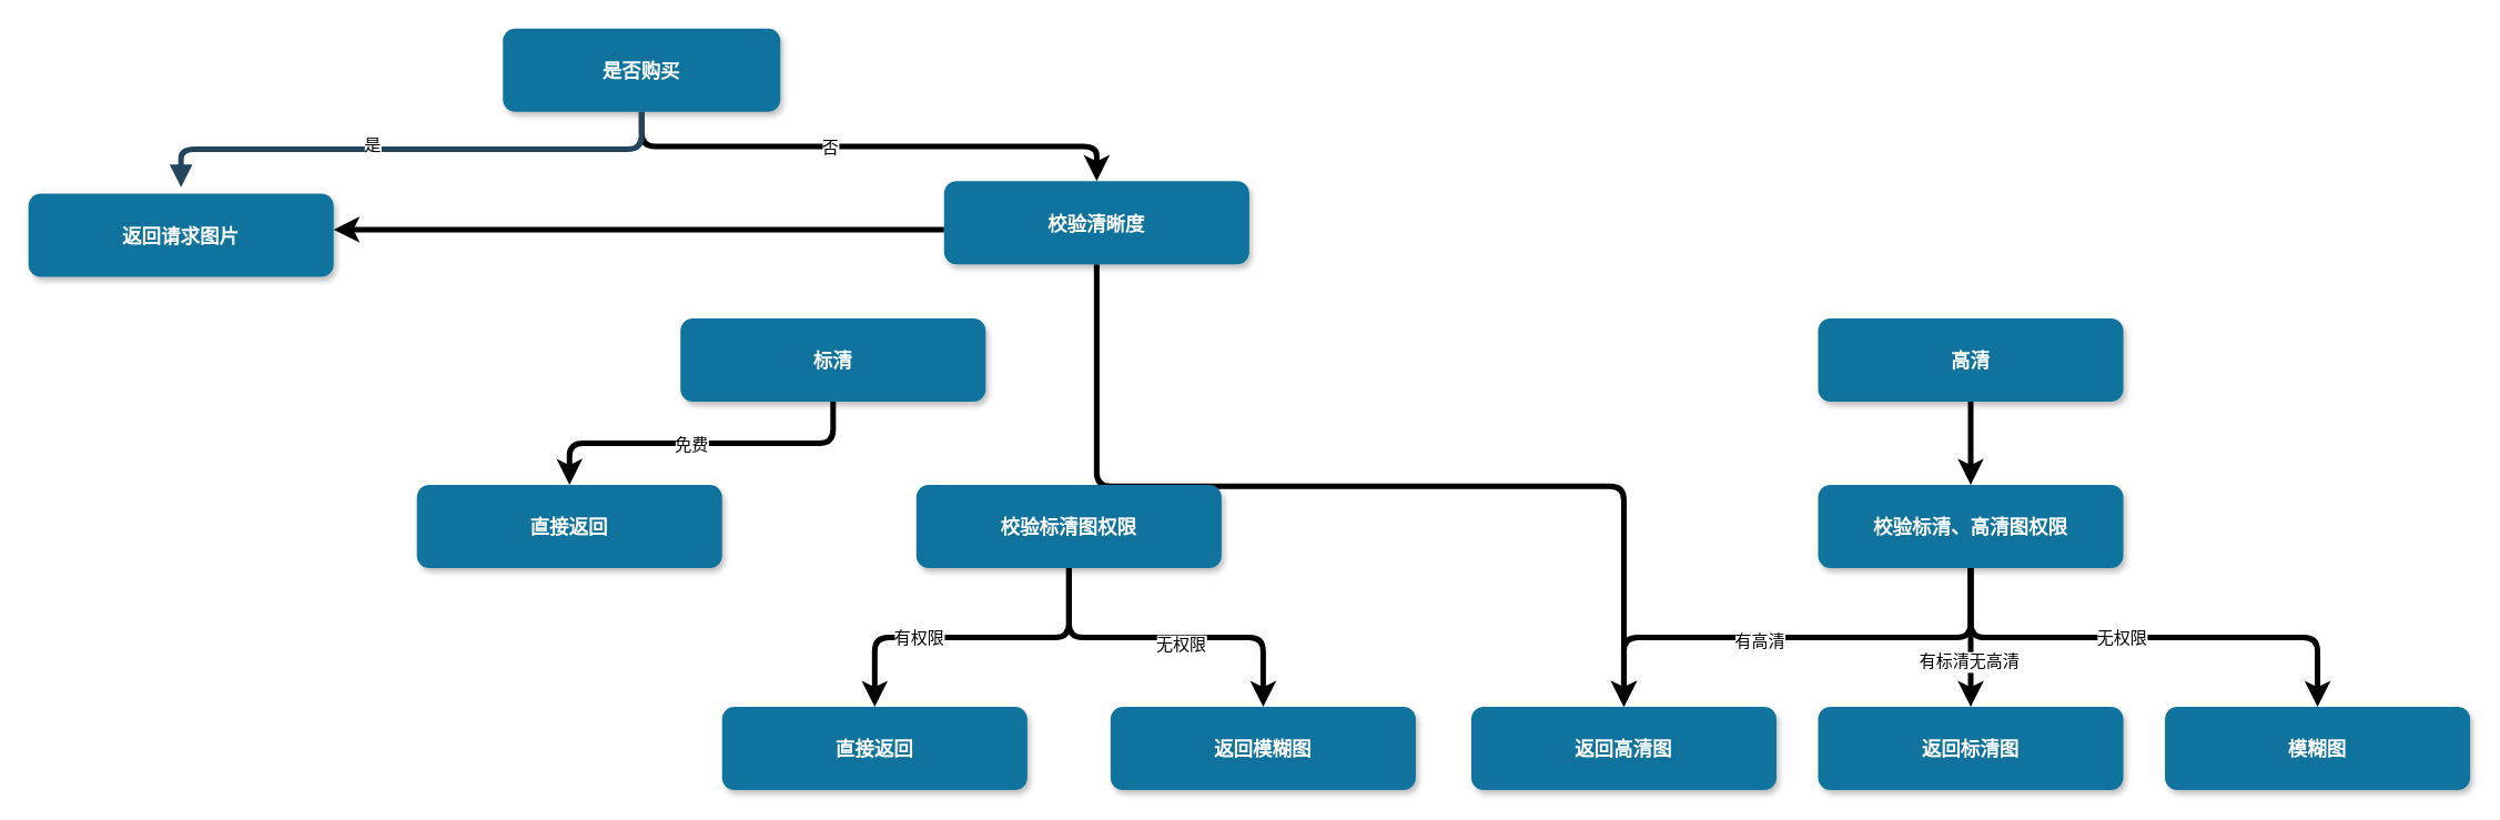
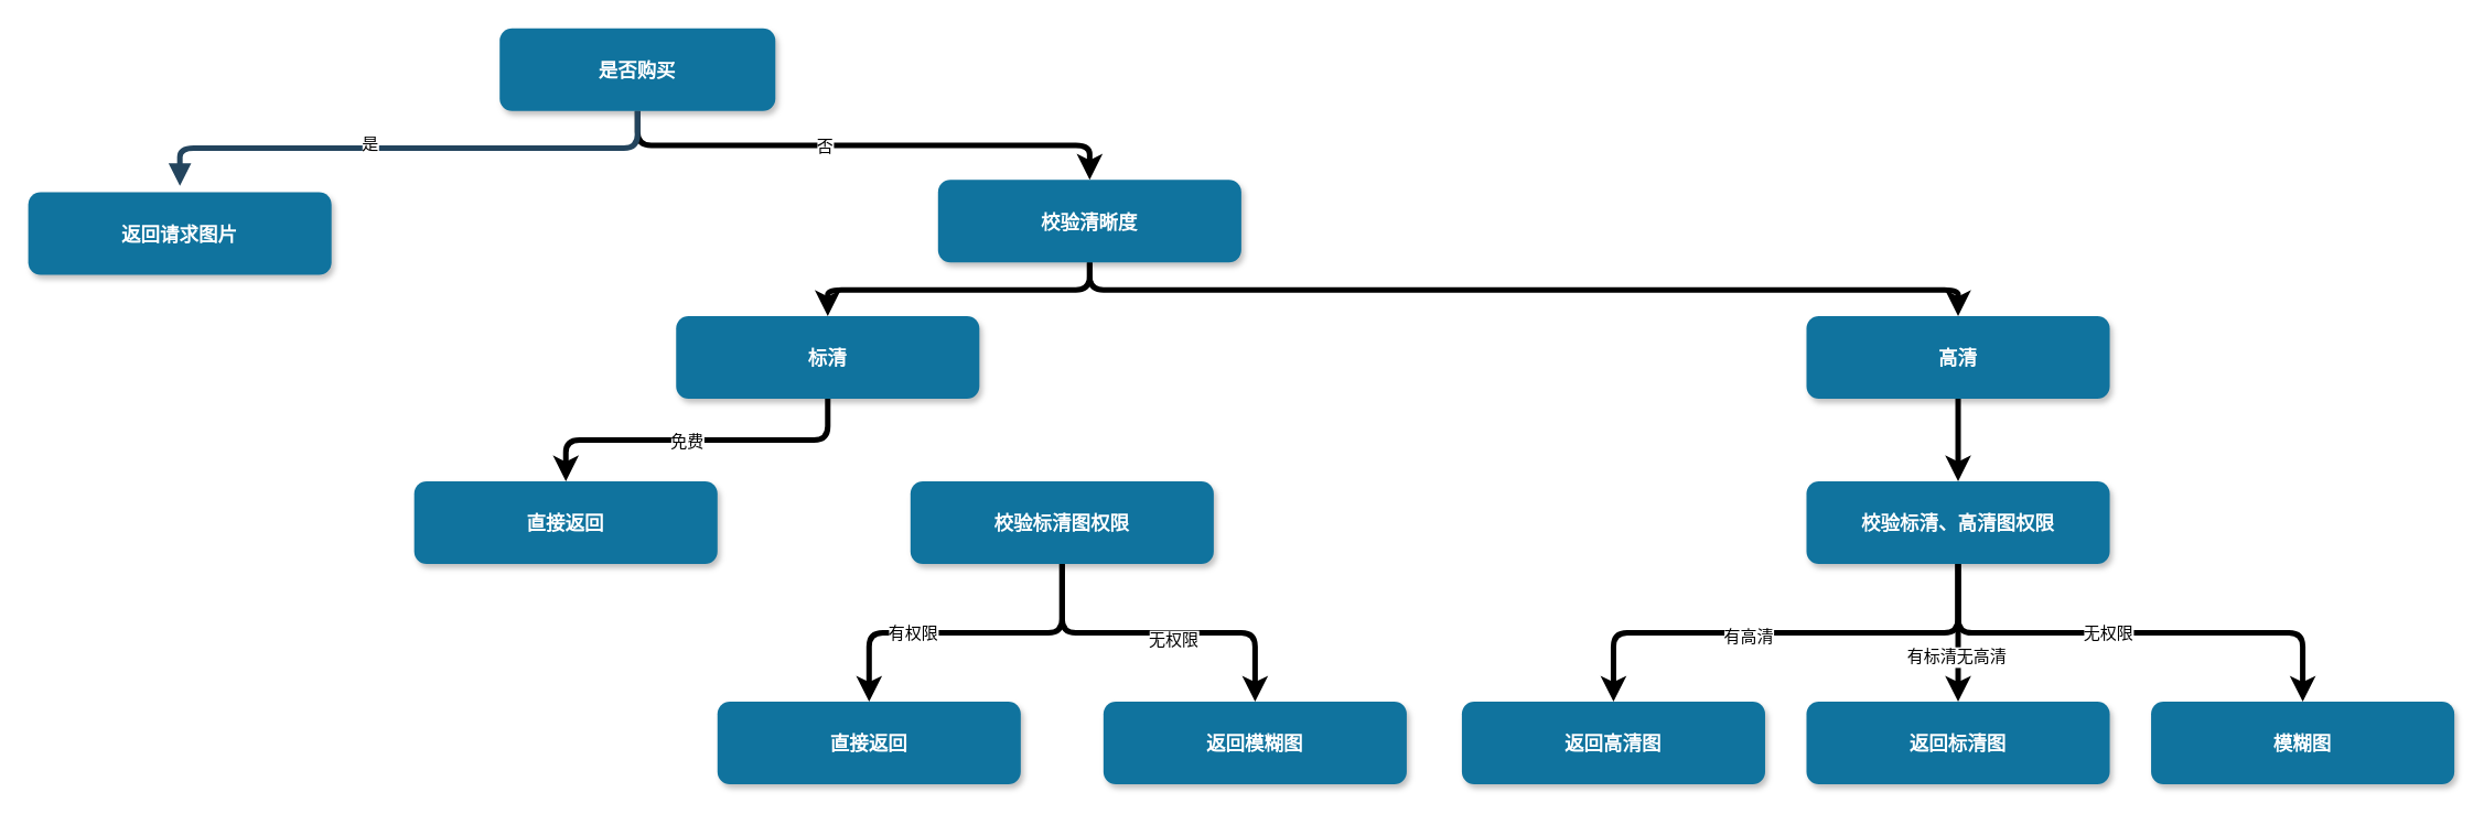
  <mxCell id="0" />
  <mxCell id="1" parent="0" />
  <mxCell id="2" style="edgeStyle=elbowEdgeStyle;rounded=1;orthogonalLoop=1;jettySize=auto;html=1;strokeWidth=4;elbow=vertical;" parent="1" source="4" target="9" edge="1"><mxGeometry relative="1" as="geometry" /></mxCell>
  <mxCell id="3" value="否" style="text;html=1;resizable=0;points=[];align=center;verticalAlign=middle;labelBackgroundColor=#ffffff;" parent="2" vertex="1" connectable="0"><mxGeometry x="-0.153" relative="1" as="geometry"><mxPoint as="offset" /></mxGeometry></mxCell>
  <mxCell id="4" value="是否购买" style="rounded=1;fillColor=#10739E;strokeColor=none;shadow=1;gradientColor=none;fontStyle=1;fontColor=#FFFFFF;fontSize=14;" parent="1" vertex="1"><mxGeometry x="362" y="20" width="200" height="60" as="geometry" /></mxCell>
  <mxCell id="5" value="" style="edgeStyle=elbowEdgeStyle;elbow=vertical;strokeWidth=4;endArrow=block;endFill=1;fontStyle=1;strokeColor=#23445D;" parent="1" source="4" edge="1"><mxGeometry x="-308" y="131" width="100" height="100" as="geometry"><mxPoint x="-288" y="80" as="sourcePoint" /><mxPoint x="130" y="134.5" as="targetPoint" /></mxGeometry></mxCell>
  <mxCell id="6" value="是" style="text;html=1;resizable=0;points=[];align=center;verticalAlign=middle;labelBackgroundColor=#ffffff;" parent="5" vertex="1" connectable="0"><mxGeometry relative="1" as="geometry"><mxPoint x="-29" y="-3" as="offset" /></mxGeometry></mxCell>
- <mxCell id="7" style="edgeStyle=elbowEdgeStyle;rounded=1;orthogonalLoop=1;jettySize=auto;elbow=vertical;html=1;strokeWidth=4;" parent="1" source="9" target="10" edge="1"><mxGeometry relative="1" as="geometry" /></mxCell>
- <mxCell id="8" style="edgeStyle=elbowEdgeStyle;rounded=1;orthogonalLoop=1;jettySize=auto;elbow=vertical;html=1;strokeWidth=4;" parent="1" source="9" target="32" edge="1"><mxGeometry relative="1" as="geometry" /></mxCell>
+ <mxCell id="7" style="edgeStyle=elbowEdgeStyle;rounded=1;orthogonalLoop=1;jettySize=auto;elbow=vertical;html=1;entryX=0.5;entryY=0;entryDx=0;entryDy=0;strokeWidth=4;" parent="1" source="9" target="12" edge="1"><mxGeometry relative="1" as="geometry" /></mxCell>
+ <mxCell id="8" style="edgeStyle=elbowEdgeStyle;rounded=1;orthogonalLoop=1;jettySize=auto;elbow=vertical;html=1;strokeWidth=4;" parent="1" source="9" target="15" edge="1"><mxGeometry relative="1" as="geometry" /></mxCell>
  <mxCell id="9" value="校验清晰度" style="rounded=1;fillColor=#10739E;strokeColor=none;shadow=1;gradientColor=none;fontStyle=1;fontColor=#FFFFFF;fontSize=14;" parent="1" vertex="1"><mxGeometry x="680" y="130" width="220" height="60" as="geometry" /></mxCell>
  <mxCell id="10" value="返回请求图片" style="rounded=1;fillColor=#10739E;strokeColor=none;shadow=1;gradientColor=none;fontStyle=1;fontColor=#FFFFFF;fontSize=14;" parent="1" vertex="1"><mxGeometry y="139" width="220" height="60" as="geometry" x="20" /></mxCell>
  <mxCell id="11" style="edgeStyle=elbowEdgeStyle;rounded=1;orthogonalLoop=1;jettySize=auto;elbow=vertical;html=1;strokeWidth=4;" parent="1" source="12" target="30" edge="1"><mxGeometry relative="1" as="geometry" /></mxCell>
  <mxCell id="12" value="高清" style="rounded=1;fillColor=#10739E;strokeColor=none;shadow=1;gradientColor=none;fontStyle=1;fontColor=#FFFFFF;fontSize=14;" parent="1" vertex="1"><mxGeometry x="1310" y="229" width="220" height="60" as="geometry" /></mxCell>
  <mxCell id="13" style="edgeStyle=elbowEdgeStyle;rounded=1;orthogonalLoop=1;jettySize=auto;elbow=vertical;html=1;strokeWidth=4;" parent="1" source="15" target="16" edge="1"><mxGeometry relative="1" as="geometry" /></mxCell>
  <mxCell id="14" value="免费" style="text;html=1;resizable=0;points=[];align=center;verticalAlign=middle;labelBackgroundColor=#ffffff;" parent="13" vertex="1" connectable="0"><mxGeometry y="12" relative="1" as="geometry"><mxPoint x="-8" y="-11" as="offset" /></mxGeometry></mxCell>
  <mxCell id="15" value="标清" style="rounded=1;fillColor=#10739E;strokeColor=none;shadow=1;gradientColor=none;fontStyle=1;fontColor=#FFFFFF;fontSize=14;" parent="1" vertex="1"><mxGeometry x="490" y="229" width="220" height="60" as="geometry" /></mxCell>
  <mxCell id="16" value="直接返回" style="rounded=1;fillColor=#10739E;strokeColor=none;shadow=1;gradientColor=none;fontStyle=1;fontColor=#FFFFFF;fontSize=14;" parent="1" vertex="1"><mxGeometry x="300" y="349" width="220" height="60" as="geometry" /></mxCell>
  <mxCell id="17" style="edgeStyle=elbowEdgeStyle;rounded=1;orthogonalLoop=1;jettySize=auto;elbow=vertical;html=1;entryX=0.5;entryY=0;entryDx=0;entryDy=0;strokeWidth=4;" parent="1" source="21" target="22" edge="1"><mxGeometry relative="1" as="geometry" /></mxCell>
  <mxCell id="18" value="有权限" style="text;html=1;resizable=0;points=[];align=center;verticalAlign=middle;labelBackgroundColor=#ffffff;" parent="17" vertex="1" connectable="0"><mxGeometry x="0.325" relative="1" as="geometry"><mxPoint as="offset" /></mxGeometry></mxCell>
  <mxCell id="19" style="edgeStyle=elbowEdgeStyle;rounded=1;orthogonalLoop=1;jettySize=auto;elbow=vertical;html=1;strokeWidth=4;" parent="1" source="21" target="23" edge="1"><mxGeometry relative="1" as="geometry" /></mxCell>
  <mxCell id="20" value="无权限" style="text;html=1;resizable=0;points=[];align=center;verticalAlign=middle;labelBackgroundColor=#ffffff;" parent="19" vertex="1" connectable="0"><mxGeometry x="0.083" y="-5" relative="1" as="geometry"><mxPoint as="offset" /></mxGeometry></mxCell>
  <mxCell id="21" value="校验标清图权限" style="rounded=1;fillColor=#10739E;strokeColor=none;shadow=1;gradientColor=none;fontStyle=1;fontColor=#FFFFFF;fontSize=14;" parent="1" vertex="1"><mxGeometry x="660" y="349" width="220" height="60" as="geometry" /></mxCell>
  <mxCell id="22" value="直接返回" style="rounded=1;fillColor=#10739E;strokeColor=none;shadow=1;gradientColor=none;fontStyle=1;fontColor=#FFFFFF;fontSize=14;" parent="1" vertex="1"><mxGeometry x="520" y="509" width="220" height="60" as="geometry" /></mxCell>
  <mxCell id="23" value="返回模糊图" style="rounded=1;fillColor=#10739E;strokeColor=none;shadow=1;gradientColor=none;fontStyle=1;fontColor=#FFFFFF;fontSize=14;" parent="1" vertex="1"><mxGeometry x="800" y="509" width="220" height="60" as="geometry" /></mxCell>
  <mxCell id="24" style="edgeStyle=elbowEdgeStyle;rounded=1;orthogonalLoop=1;jettySize=auto;elbow=vertical;html=1;strokeWidth=4;" parent="1" source="30" target="31" edge="1"><mxGeometry relative="1" as="geometry" /></mxCell>
  <mxCell id="25" value="无权限" style="text;html=1;resizable=0;points=[];align=center;verticalAlign=middle;labelBackgroundColor=#ffffff;" parent="24" vertex="1" connectable="0"><mxGeometry x="-0.095" relative="1" as="geometry"><mxPoint as="offset" /></mxGeometry></mxCell>
  <mxCell id="26" style="edgeStyle=elbowEdgeStyle;rounded=1;orthogonalLoop=1;jettySize=auto;elbow=vertical;html=1;strokeWidth=4;" parent="1" source="30" target="32" edge="1"><mxGeometry relative="1" as="geometry" /></mxCell>
  <mxCell id="27" value="有高清" style="text;html=1;resizable=0;points=[];align=center;verticalAlign=middle;labelBackgroundColor=#ffffff;" parent="26" vertex="1" connectable="0"><mxGeometry x="0.16" y="2" relative="1" as="geometry"><mxPoint as="offset" /></mxGeometry></mxCell>
  <mxCell id="28" style="edgeStyle=elbowEdgeStyle;rounded=1;orthogonalLoop=1;jettySize=auto;elbow=vertical;html=1;strokeWidth=4;" parent="1" source="30" target="33" edge="1"><mxGeometry relative="1" as="geometry" /></mxCell>
  <mxCell id="29" value="有标清无高清" style="text;html=1;resizable=0;points=[];align=center;verticalAlign=middle;labelBackgroundColor=#ffffff;" parent="28" vertex="1" connectable="0"><mxGeometry x="0.34" y="-2" relative="1" as="geometry"><mxPoint as="offset" /></mxGeometry></mxCell>
  <mxCell id="30" value="校验标清、高清图权限" style="rounded=1;fillColor=#10739E;strokeColor=none;shadow=1;gradientColor=none;fontStyle=1;fontColor=#FFFFFF;fontSize=14;" parent="1" vertex="1"><mxGeometry x="1310" y="349" width="220" height="60" as="geometry" /></mxCell>
  <mxCell id="31" value="模糊图" style="rounded=1;fillColor=#10739E;strokeColor=none;shadow=1;gradientColor=none;fontStyle=1;fontColor=#FFFFFF;fontSize=14;" parent="1" vertex="1"><mxGeometry x="1560" y="509" width="220" height="60" as="geometry" /></mxCell>
  <mxCell id="32" value="返回高清图" style="rounded=1;fillColor=#10739E;strokeColor=none;shadow=1;gradientColor=none;fontStyle=1;fontColor=#FFFFFF;fontSize=14;" parent="1" vertex="1"><mxGeometry x="1060" y="509" width="220" height="60" as="geometry" /></mxCell>
  <mxCell id="33" value="返回标清图" style="rounded=1;fillColor=#10739E;strokeColor=none;shadow=1;gradientColor=none;fontStyle=1;fontColor=#FFFFFF;fontSize=14;" parent="1" vertex="1"><mxGeometry x="1310" y="509" width="220" height="60" as="geometry" /></mxCell>
